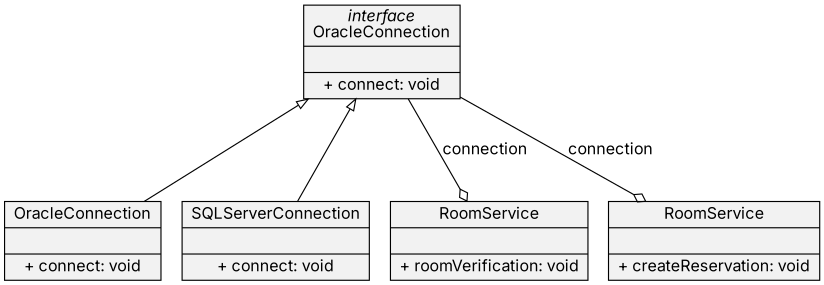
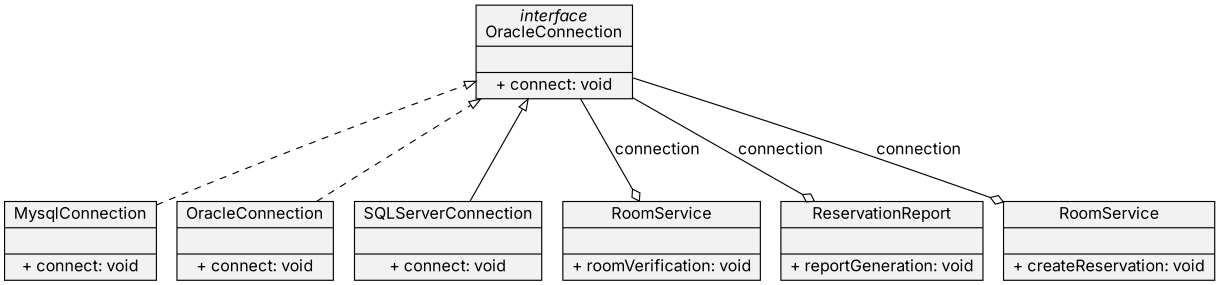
  digraph {
    fontname=Inter
    rankdir=BT
    node [fillcolor=gray95 fontname=Inter shape=record style=filled]
    edge [arrowhead=onormal arrowtail=none dir=both fontname=Inter minlen=2]
+   n1 [label=<{MysqlConnection||+ connect: void}>]
    n2 [label=<{OracleConnection||+ connect: void}>]
    n3 [label=<{SQLServerConnection||+ connect: void}>]
    n4 [label=<{RoomService||+ roomVerification: void}>]
+   n5 [label=<{ReservationReport||+ reportGeneration: void}>]
    n6 [label=<{RoomService||+ createReservation: void}>]
    n7 [label=<{<i>interface</i><br/>OracleConnection||+ connect: void}>]
    subgraph sub_1 {
      rank=same
+     n1
      n2
      n3
    }
    subgraph sub_2 {
      rank=same
      n4
+     n5
      n6
    }
-   n2 -> n7 [style=solid]
+   n1 -> n7 [style=dashed]
+   n2 -> n7 [style=dashed]
    n3 -> n7 [style=solid]
    n4 -> n7 [arrowhead=none arrowtail=odiamond label=connection]
+   n5 -> n7 [arrowhead=none arrowtail=odiamond label=connection]
    n6 -> n7 [arrowhead=none arrowtail=odiamond label=connection]
  }
